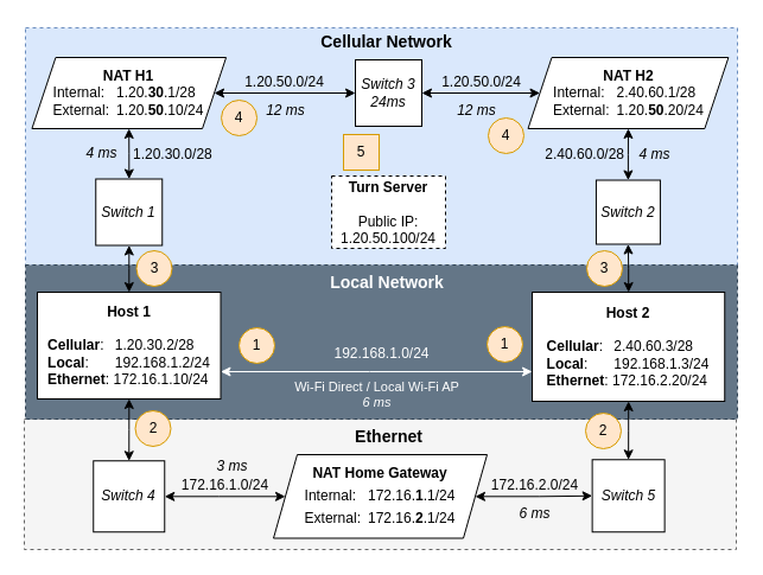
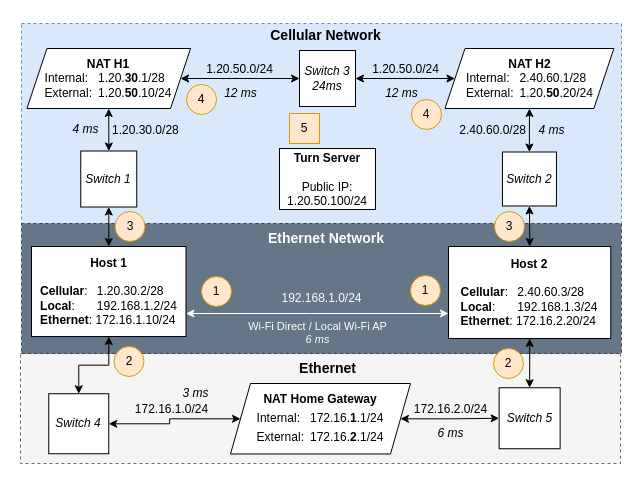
  <mxCell id="0" />
  <mxCell id="1" parent="0" />
  <mxCell id="2" value="" style="rounded=0;whiteSpace=wrap;html=1;fillColor=#dae8fc;strokeColor=#6c8ebf;dashed=1;" parent="1" vertex="1"><mxGeometry x="21" y="23" width="600" height="200" as="geometry" /></mxCell>
  <mxCell id="3" value="" style="rounded=0;whiteSpace=wrap;html=1;fillColor=#f5f5f5;strokeColor=#666666;dashed=1;fontColor=#333333;" parent="1" vertex="1"><mxGeometry x="20" y="353" width="600" height="110" as="geometry" /></mxCell>
  <mxCell id="4" value="" style="rounded=0;whiteSpace=wrap;html=1;dashed=1;fillColor=#647687;fontColor=#ffffff;strokeColor=#314354;" parent="1" vertex="1"><mxGeometry x="21" y="223" width="600" height="130" as="geometry" /></mxCell>
  <mxCell id="5" value="&lt;div&gt;&lt;span style=&quot;background-color: initial;&quot;&gt;Wi-Fi Direct / Local Wi-Fi AP&lt;/span&gt;&lt;br&gt;&lt;/div&gt;&lt;div&gt;&lt;span style=&quot;background-color: initial;&quot;&gt;&lt;i&gt;6 ms&lt;/i&gt;&lt;/span&gt;&lt;/div&gt;" style="edgeStyle=orthogonalEdgeStyle;rounded=0;orthogonalLoop=1;jettySize=auto;html=1;startArrow=classic;startFill=1;strokeWidth=1;labelBackgroundColor=none;verticalAlign=top;fontColor=#FFFFFF;strokeColor=#FFFFFF;" parent="1" source="6" target="8" edge="1"><mxGeometry relative="1" as="geometry"><Array as="points"><mxPoint x="311" y="313" /><mxPoint x="311" y="313" /></Array></mxGeometry></mxCell>
  <mxCell id="6" value="&lt;div&gt;&lt;b&gt;Host 1&lt;/b&gt;&lt;br&gt;&lt;/div&gt;&lt;div&gt;&lt;b&gt;&lt;br&gt;&lt;/b&gt;&lt;/div&gt;&lt;div style=&quot;text-align: left;&quot;&gt;&lt;span style=&quot;background-color: rgb(255, 255, 255);&quot;&gt;&lt;b style=&quot;&quot;&gt;Cellular&lt;/b&gt;:&lt;span style=&quot;white-space: pre;&quot;&gt;&#09;&lt;/span&gt;&amp;nbsp;1.20.30.2/28&lt;br&gt;&lt;/span&gt;&lt;/div&gt;&lt;div style=&quot;text-align: left;&quot;&gt;&lt;font style=&quot;background-color: rgb(255, 255, 255);&quot;&gt;&lt;b&gt;Local&lt;/b&gt;:&lt;span style=&quot;white-space: pre;&quot;&gt;&#09;&lt;/span&gt;&amp;nbsp;192.168.1.2/24&lt;/font&gt;&lt;/div&gt;&lt;div style=&quot;text-align: left;&quot;&gt;&lt;font style=&quot;background-color: rgb(255, 255, 255);&quot;&gt;&lt;b&gt;Ethernet&lt;/b&gt;: 172.16.1.10/24&lt;/font&gt;&lt;br&gt;&lt;/div&gt;" style="rounded=0;whiteSpace=wrap;html=1;" parent="1" vertex="1"><mxGeometry x="31" y="246" width="154.5" height="90" as="geometry" /></mxCell>
  <mxCell id="7" value="" style="edgeStyle=orthogonalEdgeStyle;rounded=0;orthogonalLoop=1;jettySize=auto;html=1;startArrow=classic;startFill=1;" parent="1" source="8" target="13" edge="1"><mxGeometry relative="1" as="geometry" /></mxCell>
  <mxCell id="8" value="&lt;div&gt;&lt;b&gt;Host 2&lt;/b&gt;&lt;br&gt;&lt;/div&gt;&lt;div&gt;&lt;b&gt;&lt;br&gt;&lt;/b&gt;&lt;/div&gt;&lt;div style=&quot;text-align: left;&quot;&gt;&lt;b&gt;Cellular&lt;/b&gt;: &lt;span style=&quot;white-space: pre;&quot;&gt;&#09;&lt;/span&gt;&amp;nbsp;2.40.60.3/28&lt;/div&gt;&lt;div style=&quot;text-align: left;&quot;&gt;&lt;b&gt;Local&lt;/b&gt;:&lt;span style=&quot;white-space: pre;&quot;&gt;&#09;&lt;/span&gt;&amp;nbsp;192.168.1.3/24&lt;br&gt;&lt;/div&gt;&lt;div style=&quot;text-align: left;&quot;&gt;&lt;b&gt;Ethernet&lt;/b&gt;: 172.16.2.20/24&lt;br&gt;&lt;/div&gt;" style="whiteSpace=wrap;html=1;" parent="1" vertex="1"><mxGeometry x="448" y="246" width="162.25" height="92" as="geometry" /></mxCell>
  <mxCell id="9" value="&lt;span style=&quot;color: rgb(0, 0, 0); font-family: Helvetica; font-size: 12px; font-style: normal; font-variant-ligatures: normal; font-variant-caps: normal; font-weight: 400; letter-spacing: normal; orphans: 2; text-align: center; text-indent: 0px; text-transform: none; widows: 2; word-spacing: 0px; -webkit-text-stroke-width: 0px; white-space: nowrap; text-decoration-thickness: initial; text-decoration-style: initial; text-decoration-color: initial; float: none; display: inline !important;&quot;&gt;1.20.30.0/28&lt;/span&gt;" style="edgeStyle=orthogonalEdgeStyle;rounded=0;orthogonalLoop=1;jettySize=auto;html=1;startArrow=classic;startFill=1;labelPosition=right;verticalLabelPosition=middle;align=left;verticalAlign=middle;fontSize=12;labelBackgroundColor=none;spacingLeft=2;" parent="1" source="10" target="36" edge="1"><mxGeometry relative="1" as="geometry"><mxPoint x="101" y="127" as="targetPoint" /></mxGeometry></mxCell>
  <mxCell id="10" value="&lt;i&gt;Switch 1&lt;/i&gt;" style="whiteSpace=wrap;html=1;aspect=fixed;" parent="1" vertex="1"><mxGeometry x="80.25" y="150.5" width="56" height="56" as="geometry" /></mxCell>
  <mxCell id="11" value="&lt;span style=&quot;color: rgb(0, 0, 0); font-family: Helvetica; font-size: 12px; font-style: normal; font-variant-ligatures: normal; font-variant-caps: normal; font-weight: 400; letter-spacing: normal; orphans: 2; text-align: center; text-indent: 0px; text-transform: none; widows: 2; word-spacing: 0px; -webkit-text-stroke-width: 0px; white-space: nowrap; text-decoration-thickness: initial; text-decoration-style: initial; text-decoration-color: initial; float: none; display: inline !important;&quot;&gt;1.20.50.0/24&lt;/span&gt;" style="edgeStyle=orthogonalEdgeStyle;rounded=0;orthogonalLoop=1;jettySize=auto;html=1;startArrow=classic;startFill=1;strokeColor=#000000;strokeWidth=1;labelBackgroundColor=none;verticalAlign=bottom;fontSize=12;" parent="1" source="26" target="35" edge="1"><mxGeometry relative="1" as="geometry"><mxPoint x="501.75" y="80" as="targetPoint" /></mxGeometry></mxCell>
  <mxCell id="12" value="&lt;span style=&quot;color: rgb(0, 0, 0); font-family: Helvetica; font-size: 12px; font-style: normal; font-variant-ligatures: normal; font-variant-caps: normal; font-weight: 400; letter-spacing: normal; orphans: 2; text-align: center; text-indent: 0px; text-transform: none; widows: 2; word-spacing: 0px; -webkit-text-stroke-width: 0px; white-space: nowrap; text-decoration-thickness: initial; text-decoration-style: initial; text-decoration-color: initial; float: none; display: inline !important;&quot;&gt;2.40.60.0/28&lt;/span&gt;" style="edgeStyle=orthogonalEdgeStyle;rounded=0;orthogonalLoop=1;jettySize=auto;html=1;startArrow=classic;startFill=1;fontSize=12;labelPosition=left;verticalLabelPosition=middle;align=right;verticalAlign=middle;spacingRight=2;labelBackgroundColor=none;" parent="1" source="13" target="35" edge="1"><mxGeometry relative="1" as="geometry"><mxPoint x="551.25" y="130" as="targetPoint" /></mxGeometry></mxCell>
  <mxCell id="13" value="&lt;i&gt;Switch 2&lt;/i&gt;" style="whiteSpace=wrap;html=1;aspect=fixed;" parent="1" vertex="1"><mxGeometry x="501.94" y="151.5" width="54" height="54" as="geometry" /></mxCell>
- <mxCell id="14" value="Local Network" style="text;html=1;strokeColor=none;fillColor=none;align=center;verticalAlign=middle;whiteSpace=wrap;rounded=0;fontStyle=1;fontSize=14;fontColor=#FFFFFF;" parent="1" vertex="1"><mxGeometry x="254" y="223" width="144" height="30" as="geometry" /></mxCell>
+ <mxCell id="14" value="Ethernet Network" style="text;html=1;strokeColor=none;fillColor=none;align=center;verticalAlign=middle;whiteSpace=wrap;rounded=0;fontStyle=1;fontSize=14;fontColor=#FFFFFF;" parent="1" vertex="1"><mxGeometry x="254" y="223" width="144" height="30" as="geometry" /></mxCell>
  <mxCell id="15" value="Cellular Network" style="text;html=1;strokeColor=none;fillColor=none;align=center;verticalAlign=middle;whiteSpace=wrap;rounded=0;fontStyle=1;fontSize=14;" parent="1" vertex="1"><mxGeometry x="203" y="20" width="245" height="30" as="geometry" /></mxCell>
- <mxCell id="16" value="&lt;div&gt;&lt;b&gt;Turn Server&lt;/b&gt;&lt;/div&gt;&lt;div&gt;&lt;br&gt;&lt;/div&gt;&lt;div&gt;Public IP:&lt;/div&gt;&lt;div&gt;1.20.50.100/24&lt;br&gt;&lt;/div&gt;" style="rounded=0;whiteSpace=wrap;html=1;dashed=1;" parent="1" vertex="1"><mxGeometry x="279" y="148" width="96" height="61" as="geometry" /></mxCell>
+ <mxCell id="16" value="&lt;div&gt;&lt;b&gt;Turn Server&lt;/b&gt;&lt;/div&gt;&lt;div&gt;&lt;br&gt;&lt;/div&gt;&lt;div&gt;Public IP:&lt;/div&gt;&lt;div&gt;1.20.50.100/24&lt;br&gt;&lt;/div&gt;" style="rounded=0;whiteSpace=wrap;html=1;" parent="1" vertex="1"><mxGeometry x="279" y="148" width="96" height="61" as="geometry" /></mxCell>
  <mxCell id="17" value="&lt;span style=&quot;color: rgb(0, 0, 0); font-family: Helvetica; font-size: 12px; font-style: normal; font-variant-ligatures: normal; font-variant-caps: normal; font-weight: 400; letter-spacing: normal; orphans: 2; text-align: center; text-indent: 0px; text-transform: none; widows: 2; word-spacing: 0px; -webkit-text-stroke-width: 0px; white-space: nowrap; text-decoration-thickness: initial; text-decoration-style: initial; text-decoration-color: initial; float: none; display: inline !important;&quot;&gt;172.16.1.0/24&lt;/span&gt;" style="edgeStyle=orthogonalEdgeStyle;rounded=0;orthogonalLoop=1;jettySize=auto;html=1;startArrow=classic;startFill=1;labelBackgroundColor=none;verticalAlign=bottom;" parent="1" source="18" target="33" edge="1"><mxGeometry relative="1" as="geometry"><mxPoint x="278.12" y="418.75" as="targetPoint" /></mxGeometry></mxCell>
- <mxCell id="18" value="&lt;i&gt;Switch 4&lt;/i&gt;" style="whiteSpace=wrap;html=1;aspect=fixed;" parent="1" vertex="1"><mxGeometry x="78.25" y="388.25" width="60" height="60" as="geometry" /></mxCell>
+ <mxCell id="18" value="&lt;i&gt;Switch 4&lt;/i&gt;" style="whiteSpace=wrap;html=1;aspect=fixed;" parent="1" vertex="1"><mxGeometry x="48.25" y="393.25" width="60" height="60" as="geometry" /></mxCell>
  <mxCell id="19" value="&lt;i&gt;Switch 5&lt;/i&gt;" style="whiteSpace=wrap;html=1;aspect=fixed;" parent="1" vertex="1"><mxGeometry x="498.63" y="387.25" width="61" height="61" as="geometry" /></mxCell>
  <mxCell id="20" style="edgeStyle=orthogonalEdgeStyle;rounded=0;orthogonalLoop=1;jettySize=auto;html=1;entryX=0.5;entryY=0;entryDx=0;entryDy=0;startArrow=classic;startFill=1;" parent="1" source="8" target="19" edge="1"><mxGeometry relative="1" as="geometry" /></mxCell>
  <mxCell id="21" style="edgeStyle=orthogonalEdgeStyle;rounded=0;orthogonalLoop=1;jettySize=auto;html=1;entryX=0.5;entryY=0;entryDx=0;entryDy=0;startArrow=classic;startFill=1;" parent="1" source="6" target="18" edge="1"><mxGeometry relative="1" as="geometry" /></mxCell>
  <mxCell id="22" value="&lt;div style=&quot;font-size: 14px;&quot;&gt;Ethernet&lt;/div&gt;" style="text;html=1;align=center;verticalAlign=middle;resizable=0;points=[];autosize=1;strokeColor=none;fillColor=none;fontStyle=1;fontSize=14;" parent="1" vertex="1"><mxGeometry x="287" y="353" width="80" height="30" as="geometry" /></mxCell>
  <mxCell id="23" value="&lt;span style=&quot;color: rgb(0, 0, 0); font-family: Helvetica; font-size: 12px; font-style: normal; font-variant-ligatures: normal; font-variant-caps: normal; font-weight: 400; letter-spacing: normal; orphans: 2; text-align: center; text-indent: 0px; text-transform: none; widows: 2; word-spacing: 0px; -webkit-text-stroke-width: 0px; white-space: nowrap; text-decoration-thickness: initial; text-decoration-style: initial; text-decoration-color: initial; float: none; display: inline !important;&quot;&gt;172.16.2.0/24&lt;/span&gt;" style="edgeStyle=orthogonalEdgeStyle;rounded=0;orthogonalLoop=1;jettySize=auto;html=1;entryX=0;entryY=0.5;entryDx=0;entryDy=0;startArrow=classic;startFill=1;labelBackgroundColor=none;verticalAlign=bottom;" parent="1" source="33" target="19" edge="1"><mxGeometry relative="1" as="geometry"><mxPoint x="374.12" y="418.75" as="sourcePoint" /></mxGeometry></mxCell>
  <mxCell id="24" value="192.168.1.0/24" style="text;html=1;align=center;verticalAlign=middle;resizable=0;points=[];autosize=1;strokeColor=none;fillColor=none;fontColor=#FFFFFF;" parent="1" vertex="1"><mxGeometry x="271" y="283" width="100" height="30" as="geometry" /></mxCell>
  <mxCell id="25" value="&lt;span style=&quot;color: rgb(0, 0, 0); font-family: Helvetica; font-size: 12px; font-style: normal; font-variant-ligatures: normal; font-variant-caps: normal; font-weight: 400; letter-spacing: normal; orphans: 2; text-align: center; text-indent: 0px; text-transform: none; widows: 2; word-spacing: 0px; -webkit-text-stroke-width: 0px; white-space: nowrap; text-decoration-thickness: initial; text-decoration-style: initial; text-decoration-color: initial; float: none; display: inline !important;&quot;&gt;1.20.50.0/24&lt;/span&gt;" style="edgeStyle=orthogonalEdgeStyle;rounded=0;orthogonalLoop=1;jettySize=auto;html=1;entryX=0;entryY=0.5;entryDx=0;entryDy=0;startArrow=classic;startFill=1;strokeColor=#000000;strokeWidth=1;labelBackgroundColor=none;verticalAlign=bottom;fontSize=12;" parent="1" source="36" target="26" edge="1"><mxGeometry relative="1" as="geometry"><mxPoint x="146.5" y="80" as="sourcePoint" /><mxPoint x="502" y="80" as="targetPoint" /></mxGeometry></mxCell>
  <mxCell id="26" value="&lt;i&gt;Switch 3&lt;/i&gt;&lt;div&gt;&lt;i&gt;24ms&lt;/i&gt;&lt;/div&gt;" style="whiteSpace=wrap;html=1;aspect=fixed;" parent="1" vertex="1"><mxGeometry x="299" y="50" width="56" height="56" as="geometry" /></mxCell>
  <mxCell id="27" value="1" style="ellipse;whiteSpace=wrap;html=1;fillColor=#ffe6cc;strokeColor=#d79b00;" parent="1" vertex="1"><mxGeometry x="201" y="276" width="30" height="30" as="geometry" /></mxCell>
  <mxCell id="28" value="2" style="ellipse;whiteSpace=wrap;html=1;fillColor=#ffe6cc;strokeColor=#d79b00;" parent="1" vertex="1"><mxGeometry x="113.5" y="346" width="30" height="30" as="geometry" /></mxCell>
  <mxCell id="29" value="3" style="ellipse;whiteSpace=wrap;html=1;fillColor=#ffe6cc;strokeColor=#d79b00;" parent="1" vertex="1"><mxGeometry x="114.5" y="211" width="30" height="30" as="geometry" /></mxCell>
  <mxCell id="30" value="3" style="ellipse;whiteSpace=wrap;html=1;fillColor=#ffe6cc;strokeColor=#d79b00;" parent="1" vertex="1"><mxGeometry x="494" y="211" width="30" height="30" as="geometry" /></mxCell>
  <mxCell id="31" value="2" style="ellipse;whiteSpace=wrap;html=1;fillColor=#ffe6cc;strokeColor=#d79b00;" parent="1" vertex="1"><mxGeometry x="493" y="348" width="30" height="30" as="geometry" /></mxCell>
  <mxCell id="32" value="1" style="ellipse;whiteSpace=wrap;html=1;fillColor=#ffe6cc;strokeColor=#d79b00;" parent="1" vertex="1"><mxGeometry x="410" y="275" width="30" height="30" as="geometry" /></mxCell>
  <mxCell id="33" value="&lt;div style=&quot;color: rgb(51, 51, 51); font-family: &amp;quot;Droid Sans Mono&amp;quot;, &amp;quot;monospace&amp;quot;, monospace; font-size: 14px; line-height: 19px; white-space: pre;&quot;&gt;&lt;div style=&quot;color: rgb(0, 0, 0); font-family: Helvetica; font-size: 12px; white-space: normal;&quot;&gt;&lt;b&gt;NAT&amp;nbsp;&lt;/b&gt;&lt;b style=&quot;background-color: initial;&quot;&gt;Home Gateway&lt;/b&gt;&lt;br&gt;&lt;/div&gt;&lt;div style=&quot;text-align: left; color: rgb(0, 0, 0); font-family: Helvetica; font-size: 12px; white-space: normal;&quot;&gt;Internal:&lt;span style=&quot;white-space: pre;&quot;&gt;&#09;&lt;/span&gt;&lt;span style=&quot;background-color: initial;&quot;&gt;172.16.&lt;b&gt;1&lt;/b&gt;.1/24&lt;/span&gt;&lt;/div&gt;&lt;div style=&quot;text-align: left; color: rgb(0, 0, 0); font-family: Helvetica; font-size: 12px; white-space: normal;&quot;&gt;&lt;span style=&quot;background-color: initial;&quot;&gt;External:&lt;span style=&quot;white-space: pre;&quot;&gt;&#09;&lt;/span&gt;&lt;/span&gt;&lt;span style=&quot;background-color: initial;&quot;&gt;172.16.&lt;b&gt;2&lt;/b&gt;.1/24&lt;/span&gt;&lt;/div&gt;&lt;/div&gt;" style="shape=parallelogram;perimeter=parallelogramPerimeter;whiteSpace=wrap;html=1;fixedSize=1;labelBackgroundColor=none;" parent="1" vertex="1"><mxGeometry x="230" y="383" width="180" height="70.5" as="geometry" /></mxCell>
  <mxCell id="34" value="" style="edgeStyle=orthogonalEdgeStyle;rounded=0;orthogonalLoop=1;jettySize=auto;html=1;startArrow=classic;startFill=1;" parent="1" source="6" target="10" edge="1"><mxGeometry relative="1" as="geometry" /></mxCell>
  <mxCell id="35" value="&lt;b style=&quot;forced-color-adjust: none; color: rgb(0, 0, 0); font-family: Helvetica; font-size: 12px; font-style: normal; font-variant-ligatures: normal; font-variant-caps: normal; letter-spacing: normal; orphans: 2; text-align: center; text-indent: 0px; text-transform: none; widows: 2; word-spacing: 0px; -webkit-text-stroke-width: 0px; white-space: normal; text-decoration-thickness: initial; text-decoration-style: initial; text-decoration-color: initial;&quot;&gt;NAT H2&lt;/b&gt;&lt;br style=&quot;forced-color-adjust: none; color: rgb(0, 0, 0); font-family: Helvetica; font-size: 12px; font-style: normal; font-variant-ligatures: normal; font-variant-caps: normal; font-weight: 400; letter-spacing: normal; orphans: 2; text-align: center; text-indent: 0px; text-transform: none; widows: 2; word-spacing: 0px; -webkit-text-stroke-width: 0px; white-space: normal; text-decoration-thickness: initial; text-decoration-style: initial; text-decoration-color: initial;&quot;&gt;&lt;div style=&quot;text-align: left; forced-color-adjust: none; color: rgb(0, 0, 0); font-family: Helvetica; font-size: 12px; font-style: normal; font-variant-ligatures: normal; font-variant-caps: normal; font-weight: 400; letter-spacing: normal; orphans: 2; text-indent: 0px; text-transform: none; widows: 2; word-spacing: 0px; -webkit-text-stroke-width: 0px; white-space: normal; text-decoration-thickness: initial; text-decoration-style: initial; text-decoration-color: initial;&quot;&gt;&lt;span style=&quot;forced-color-adjust: none;&quot;&gt;Internal:&lt;span style=&quot;white-space: pre;&quot;&gt;&#09;&lt;/span&gt;2.40.60.1/28&lt;/span&gt;&lt;/div&gt;&lt;div style=&quot;text-align: left; forced-color-adjust: none; color: rgb(0, 0, 0); font-family: Helvetica; font-size: 12px; font-style: normal; font-variant-ligatures: normal; font-variant-caps: normal; letter-spacing: normal; orphans: 2; text-indent: 0px; text-transform: none; widows: 2; word-spacing: 0px; -webkit-text-stroke-width: 0px; white-space: normal; text-decoration-thickness: initial; text-decoration-style: initial; text-decoration-color: initial;&quot;&gt;&lt;span style=&quot;font-weight: 400;&quot;&gt;External:&lt;span style=&quot;white-space: pre;&quot;&gt;&#09;&lt;/span&gt;1.20.&lt;/span&gt;&lt;b&gt;50&lt;/b&gt;.20/24&lt;br&gt;&lt;/div&gt;" style="shape=parallelogram;perimeter=parallelogramPerimeter;whiteSpace=wrap;html=1;fixedSize=1;" parent="1" vertex="1"><mxGeometry x="444.51" y="48" width="168.87" height="60" as="geometry" /></mxCell>
  <mxCell id="36" value="&lt;b&gt;NAT H1&lt;/b&gt;&lt;br&gt;&lt;div style=&quot;text-align: left;&quot;&gt;Internal:&lt;span style=&quot;white-space: pre;&quot;&gt;&#09;&lt;/span&gt;1.20.&lt;b&gt;30&lt;/b&gt;.1/28&lt;/div&gt;&lt;div style=&quot;text-align: left;&quot;&gt;External:&lt;span style=&quot;white-space: pre;&quot;&gt;&#09;&lt;/span&gt;1.20.&lt;b&gt;50&lt;/b&gt;.10/24&lt;/div&gt;" style="shape=parallelogram;perimeter=parallelogramPerimeter;whiteSpace=wrap;html=1;fixedSize=1;" parent="1" vertex="1"><mxGeometry x="26.44" y="48" width="163.62" height="60" as="geometry" /></mxCell>
  <mxCell id="37" value="5" style="whiteSpace=wrap;html=1;fillColor=#ffe6cc;strokeColor=#d79b00;rounded=0;" parent="1" vertex="1"><mxGeometry x="289" y="113" width="30" height="30" as="geometry" /></mxCell>
  <mxCell id="38" value="4" style="ellipse;whiteSpace=wrap;html=1;fillColor=#ffe6cc;strokeColor=#d79b00;" parent="1" vertex="1"><mxGeometry x="186.06" y="84" width="30" height="30" as="geometry" /></mxCell>
  <mxCell id="39" value="4" style="ellipse;whiteSpace=wrap;html=1;fillColor=#ffe6cc;strokeColor=#d79b00;" parent="1" vertex="1"><mxGeometry x="411" y="99" width="30" height="30" as="geometry" /></mxCell>
  <mxCell id="40" value="3 ms" style="text;html=1;align=center;verticalAlign=middle;resizable=0;points=[];autosize=1;strokeColor=none;fillColor=none;fontStyle=2" parent="1" vertex="1"><mxGeometry x="170" y="378.25" width="50" height="30" as="geometry" /></mxCell>
  <mxCell id="41" value="6 ms" style="text;html=1;align=center;verticalAlign=middle;resizable=0;points=[];autosize=1;strokeColor=none;fillColor=none;fontStyle=2" parent="1" vertex="1"><mxGeometry x="425" y="418.25" width="50" height="30" as="geometry" /></mxCell>
  <mxCell id="42" value="4 ms" style="text;html=1;align=center;verticalAlign=middle;resizable=0;points=[];autosize=1;strokeColor=none;fillColor=none;fontStyle=2;spacing=0;" parent="1" vertex="1"><mxGeometry x="60" y="119" width="50" height="20" as="geometry" /></mxCell>
  <mxCell id="43" value="4 ms" style="text;html=1;align=center;verticalAlign=middle;resizable=0;points=[];autosize=1;strokeColor=none;fillColor=none;fontStyle=2;spacing=0;" parent="1" vertex="1"><mxGeometry x="526" y="120" width="50" height="20" as="geometry" /></mxCell>
  <mxCell id="44" value="12 ms" style="text;html=1;align=center;verticalAlign=middle;resizable=0;points=[];autosize=1;strokeColor=none;fillColor=none;fontStyle=2" parent="1" vertex="1"><mxGeometry x="371" y="78" width="60" height="30" as="geometry" /></mxCell>
  <mxCell id="45" value="12 ms" style="text;html=1;align=center;verticalAlign=middle;resizable=0;points=[];autosize=1;strokeColor=none;fillColor=none;fontStyle=2" parent="1" vertex="1"><mxGeometry x="210" y="78" width="60" height="30" as="geometry" /></mxCell>
